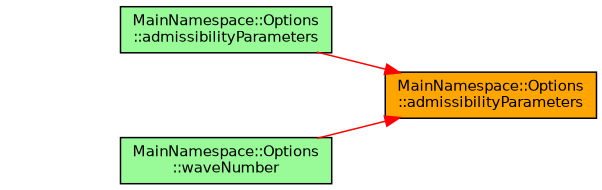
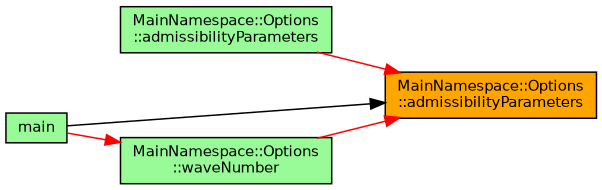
  digraph {
    rankdir=RL
    node [color=black fillcolor=palegreen fontname=Helvetica fontsize=10 shape=record style=filled]
    edge [color=red dir=back fontname=Helvetica fontsize=10 labelfontname=Helvetica labelfontsize=10 style=solid]
    n1 [fillcolor=orange fontcolor=black height=0.2 label="MainNamespace::Options\l::admissibilityParameters" width=0.4]
    n2 [height=0.2 label="MainNamespace::Options\l::admissibilityParameters" width=0.4]
+   n3 [height=0.2 label=main width=0.4]
    n4 [height=0.2 label="MainNamespace::Options\l::waveNumber" width=0.4]
    n1 -> n2
+   n1 -> n3 [color=black]
    n1 -> n4
+   n4 -> n3
  }
